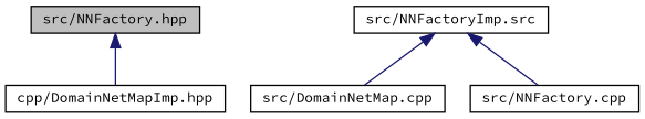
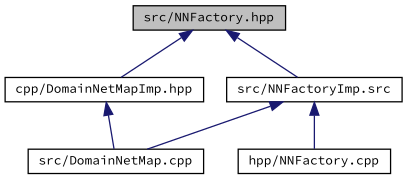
  digraph {
    fontname="Source Code Pro"
    node [color=black fillcolor=white fontname="Source Code Pro" fontsize=10 shape=record style=filled]
    edge [color=midnightblue dir=back fontname="Source Code Pro" fontsize=10 labelfontname=Helvetica labelfontsize=10 style=solid]
    n1 [fillcolor=grey75 fontcolor=black height=0.2 label="src/NNFactory.hpp" width=0.4]
    n2 [height=0.2 label="cpp/DomainNetMapImp.hpp" width=0.4]
    n3 [height=0.2 label="src/NNFactoryImp.src" width=0.4]
    n4 [height=0.2 label="src/DomainNetMap.cpp" width=0.4]
-   n5 [height=0.2 label="src/NNFactory.cpp" width=0.4]
+   n5 [height=0.2 label="hpp/NNFactory.cpp" width=0.4]
    n1 -> n2
+   n1 -> n3
+   n2 -> n4
    n3 -> n4
    n3 -> n5
  }
